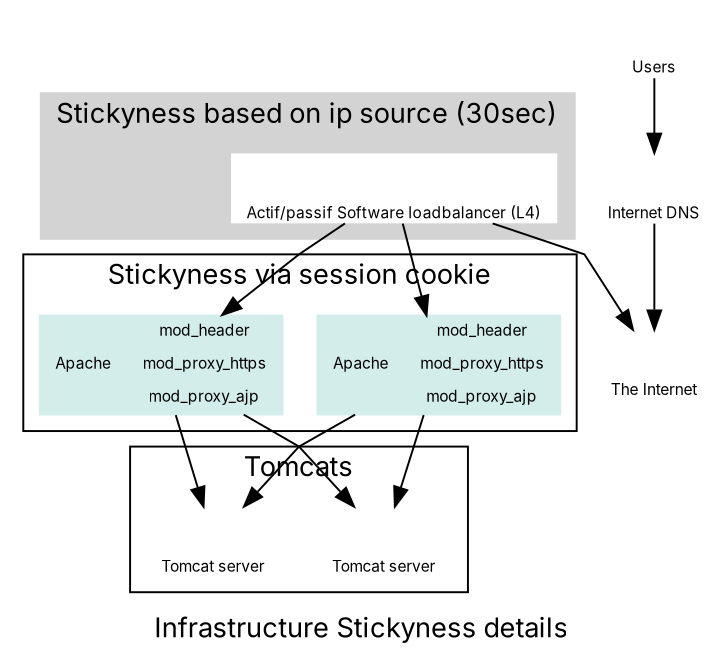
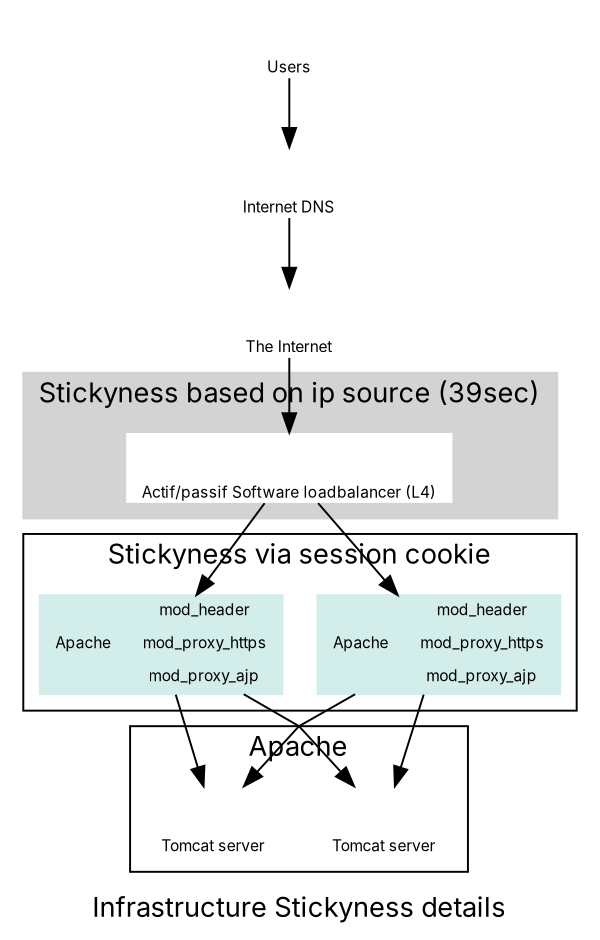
  digraph {
    fontname=Inter
    label="Infrastructure Stickyness details"
    splines=compound
    node [color="#ffffff" fontname=Inter fontsize=8 labelloc=b shape=none style=filled]
    edge [fontname=Inter]
    n1 [color="#d3edea" label="Apache | { mod_header | mod_proxy_https |mod_proxy_ajp }" labelloc=r shape=record]
    n2 [color="#d3edea" label="Apache | { mod_header | mod_proxy_https |mod_proxy_ajp }" labelloc=r shape=record]
    n3 [label="Actif/passif Software loadbalancer (L4)"]
    n4 [label="Tomcat server"]
    n5 [label="Tomcat server"]
    n6 [label=Users]
    n7 [label="Internet DNS"]
    n8 [label="The Internet"]
    subgraph cluster_1 {
      label="Stickyness via session cookie"
      n1
      n2
    }
    subgraph cluster_2 {
      color=lightgrey
-     label="Stickyness based on ip source (30sec)"
+     label="Stickyness based on ip source (39sec)"
      style=filled
      n3
    }
    subgraph cluster_3 {
-     label=Tomcats
+     label=Apache
      n4
      n5
    }
    n1 -> n4
    n1 -> n5
    n2 -> n4
    n2 -> n5
    n3 -> n1
    n3 -> n2
    n6 -> n7
    n7 -> n8
-   n3 -> n8
+   n8 -> n3
  }
